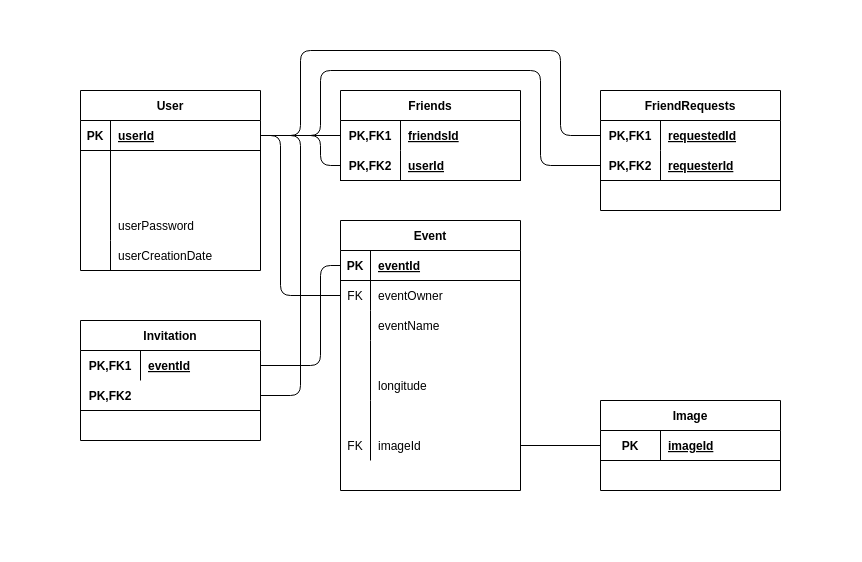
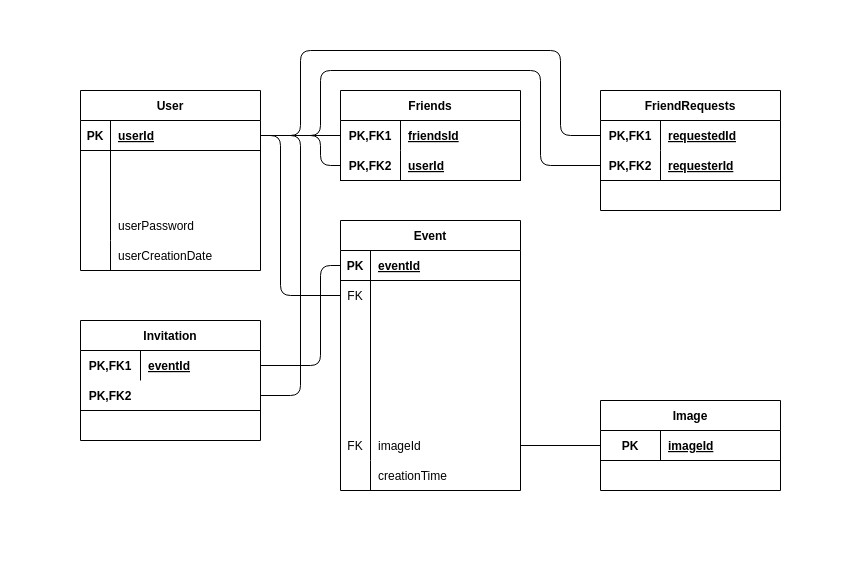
  <mxCell id="0" />
  <mxCell id="1" parent="0" />
  <mxCell id="2" value="" style="rounded=0;whiteSpace=wrap;html=1;strokeColor=none;" vertex="1" parent="1"><mxGeometry x="20" y="20" width="820" height="520" as="geometry" /></mxCell>
  <mxCell id="3" value="User" style="shape=table;startSize=30;container=1;collapsible=1;childLayout=tableLayout;fixedRows=1;rowLines=0;fontStyle=1;align=center;resizeLast=1;" vertex="1" parent="1"><mxGeometry x="80" y="90" width="180" height="180" as="geometry" /></mxCell>
  <mxCell id="4" value="" style="shape=partialRectangle;collapsible=0;dropTarget=0;pointerEvents=0;fillColor=none;top=0;left=0;bottom=1;right=0;points=[[0,0.5],[1,0.5]];portConstraint=eastwest;" vertex="1" parent="3"><mxGeometry y="30" width="180" height="30" as="geometry" /></mxCell>
  <mxCell id="5" value="PK" style="shape=partialRectangle;connectable=0;fillColor=none;top=0;left=0;bottom=0;right=0;fontStyle=1;overflow=hidden;" vertex="1" parent="4"><mxGeometry width="30" height="30" as="geometry" /></mxCell>
  <mxCell id="6" value="userId" style="shape=partialRectangle;connectable=0;fillColor=none;top=0;left=0;bottom=0;right=0;align=left;spacingLeft=6;fontStyle=5;overflow=hidden;" vertex="1" parent="4"><mxGeometry x="30" width="150" height="30" as="geometry" /></mxCell>
  <mxCell id="7" value="" style="shape=partialRectangle;collapsible=0;dropTarget=0;pointerEvents=0;fillColor=none;top=0;left=0;bottom=0;right=0;points=[[0,0.5],[1,0.5]];portConstraint=eastwest;" vertex="1" parent="3"><mxGeometry y="60" width="180" height="30" as="geometry" /></mxCell>
  <mxCell id="8" value="" style="shape=partialRectangle;connectable=0;fillColor=none;top=0;left=0;bottom=0;right=0;editable=1;overflow=hidden;" vertex="1" parent="7"><mxGeometry width="30" height="30" as="geometry" /></mxCell>
  <mxCell id="9" value="" style="shape=partialRectangle;collapsible=0;dropTarget=0;pointerEvents=0;fillColor=none;top=0;left=0;bottom=0;right=0;points=[[0,0.5],[1,0.5]];portConstraint=eastwest;" vertex="1" parent="3"><mxGeometry y="90" width="180" height="30" as="geometry" /></mxCell>
  <mxCell id="10" value="" style="shape=partialRectangle;connectable=0;fillColor=none;top=0;left=0;bottom=0;right=0;editable=1;overflow=hidden;" vertex="1" parent="9"><mxGeometry width="30" height="30" as="geometry" /></mxCell>
  <mxCell id="11" value="" style="shape=partialRectangle;collapsible=0;dropTarget=0;pointerEvents=0;fillColor=none;top=0;left=0;bottom=0;right=0;points=[[0,0.5],[1,0.5]];portConstraint=eastwest;" vertex="1" parent="3"><mxGeometry y="120" width="180" height="30" as="geometry" /></mxCell>
  <mxCell id="12" value="" style="shape=partialRectangle;connectable=0;fillColor=none;top=0;left=0;bottom=0;right=0;editable=1;overflow=hidden;" vertex="1" parent="11"><mxGeometry width="30" height="30" as="geometry" /></mxCell>
  <mxCell id="13" value="userPassword" style="shape=partialRectangle;connectable=0;fillColor=none;top=0;left=0;bottom=0;right=0;align=left;spacingLeft=6;overflow=hidden;" vertex="1" parent="11"><mxGeometry x="30" width="150" height="30" as="geometry" /></mxCell>
  <mxCell id="14" value="" style="shape=partialRectangle;collapsible=0;dropTarget=0;pointerEvents=0;fillColor=none;top=0;left=0;bottom=0;right=0;points=[[0,0.5],[1,0.5]];portConstraint=eastwest;" vertex="1" parent="3"><mxGeometry y="150" width="180" height="30" as="geometry" /></mxCell>
  <mxCell id="15" value="" style="shape=partialRectangle;connectable=0;fillColor=none;top=0;left=0;bottom=0;right=0;editable=1;overflow=hidden;" vertex="1" parent="14"><mxGeometry width="30" height="30" as="geometry" /></mxCell>
  <mxCell id="16" value="userCreationDate" style="shape=partialRectangle;connectable=0;fillColor=none;top=0;left=0;bottom=0;right=0;align=left;spacingLeft=6;overflow=hidden;" vertex="1" parent="14"><mxGeometry x="30" width="150" height="30" as="geometry" /></mxCell>
  <mxCell id="17" value="Event" style="shape=table;startSize=30;container=1;collapsible=1;childLayout=tableLayout;fixedRows=1;rowLines=0;fontStyle=1;align=center;resizeLast=1;" vertex="1" parent="1"><mxGeometry x="340" y="220" width="180" height="270" as="geometry" /></mxCell>
  <mxCell id="18" value="" style="shape=partialRectangle;collapsible=0;dropTarget=0;pointerEvents=0;fillColor=none;top=0;left=0;bottom=1;right=0;points=[[0,0.5],[1,0.5]];portConstraint=eastwest;" vertex="1" parent="17"><mxGeometry y="30" width="180" height="30" as="geometry" /></mxCell>
  <mxCell id="19" value="PK" style="shape=partialRectangle;connectable=0;fillColor=none;top=0;left=0;bottom=0;right=0;fontStyle=1;overflow=hidden;" vertex="1" parent="18"><mxGeometry width="30" height="30" as="geometry" /></mxCell>
  <mxCell id="20" value="eventId" style="shape=partialRectangle;connectable=0;fillColor=none;top=0;left=0;bottom=0;right=0;align=left;spacingLeft=6;fontStyle=5;overflow=hidden;" vertex="1" parent="18"><mxGeometry x="30" width="150" height="30" as="geometry" /></mxCell>
  <mxCell id="21" value="" style="shape=partialRectangle;collapsible=0;dropTarget=0;pointerEvents=0;fillColor=none;top=0;left=0;bottom=0;right=0;points=[[0,0.5],[1,0.5]];portConstraint=eastwest;" vertex="1" parent="17"><mxGeometry y="60" width="180" height="30" as="geometry" /></mxCell>
  <mxCell id="22" value="FK" style="shape=partialRectangle;connectable=0;fillColor=none;top=0;left=0;bottom=0;right=0;editable=1;overflow=hidden;" vertex="1" parent="21"><mxGeometry width="30" height="30" as="geometry" /></mxCell>
- <mxCell id="23" value="eventOwner" style="shape=partialRectangle;connectable=0;fillColor=none;top=0;left=0;bottom=0;right=0;align=left;spacingLeft=6;overflow=hidden;" vertex="1" parent="21"><mxGeometry x="30" width="150" height="30" as="geometry" /></mxCell>
  <mxCell id="24" value="" style="shape=partialRectangle;collapsible=0;dropTarget=0;pointerEvents=0;fillColor=none;top=0;left=0;bottom=0;right=0;points=[[0,0.5],[1,0.5]];portConstraint=eastwest;" vertex="1" parent="17"><mxGeometry y="90" width="180" height="30" as="geometry" /></mxCell>
  <mxCell id="25" value="" style="shape=partialRectangle;connectable=0;fillColor=none;top=0;left=0;bottom=0;right=0;editable=1;overflow=hidden;" vertex="1" parent="24"><mxGeometry width="30" height="30" as="geometry" /></mxCell>
- <mxCell id="26" value="eventName" style="shape=partialRectangle;connectable=0;fillColor=none;top=0;left=0;bottom=0;right=0;align=left;spacingLeft=6;overflow=hidden;" vertex="1" parent="24"><mxGeometry x="30" width="150" height="30" as="geometry" /></mxCell>
  <mxCell id="27" value="" style="shape=partialRectangle;collapsible=0;dropTarget=0;pointerEvents=0;fillColor=none;top=0;left=0;bottom=0;right=0;points=[[0,0.5],[1,0.5]];portConstraint=eastwest;" vertex="1" parent="17"><mxGeometry y="120" width="180" height="30" as="geometry" /></mxCell>
  <mxCell id="28" value="" style="shape=partialRectangle;connectable=0;fillColor=none;top=0;left=0;bottom=0;right=0;editable=1;overflow=hidden;" vertex="1" parent="27"><mxGeometry width="30" height="30" as="geometry" /></mxCell>
  <mxCell id="29" value="" style="shape=partialRectangle;collapsible=0;dropTarget=0;pointerEvents=0;fillColor=none;top=0;left=0;bottom=0;right=0;points=[[0,0.5],[1,0.5]];portConstraint=eastwest;" vertex="1" parent="17"><mxGeometry y="150" width="180" height="30" as="geometry" /></mxCell>
  <mxCell id="30" value="" style="shape=partialRectangle;connectable=0;fillColor=none;top=0;left=0;bottom=0;right=0;editable=1;overflow=hidden;" vertex="1" parent="29"><mxGeometry width="30" height="30" as="geometry" /></mxCell>
- <mxCell id="31" value="longitude" style="shape=partialRectangle;connectable=0;fillColor=none;top=0;left=0;bottom=0;right=0;align=left;spacingLeft=6;overflow=hidden;" vertex="1" parent="29"><mxGeometry x="30" width="150" height="30" as="geometry" /></mxCell>
  <mxCell id="32" value="" style="shape=partialRectangle;collapsible=0;dropTarget=0;pointerEvents=0;fillColor=none;top=0;left=0;bottom=0;right=0;points=[[0,0.5],[1,0.5]];portConstraint=eastwest;" vertex="1" parent="17"><mxGeometry y="180" width="180" height="30" as="geometry" /></mxCell>
  <mxCell id="33" value="" style="shape=partialRectangle;connectable=0;fillColor=none;top=0;left=0;bottom=0;right=0;editable=1;overflow=hidden;" vertex="1" parent="32"><mxGeometry width="30" height="30" as="geometry" /></mxCell>
  <mxCell id="34" value="" style="shape=partialRectangle;collapsible=0;dropTarget=0;pointerEvents=0;fillColor=none;top=0;left=0;bottom=0;right=0;points=[[0,0.5],[1,0.5]];portConstraint=eastwest;" vertex="1" parent="17"><mxGeometry y="210" width="180" height="30" as="geometry" /></mxCell>
  <mxCell id="35" value="FK" style="shape=partialRectangle;connectable=0;fillColor=none;top=0;left=0;bottom=0;right=0;editable=1;overflow=hidden;" vertex="1" parent="34"><mxGeometry width="30" height="30" as="geometry" /></mxCell>
  <mxCell id="36" value="imageId" style="shape=partialRectangle;connectable=0;fillColor=none;top=0;left=0;bottom=0;right=0;align=left;spacingLeft=6;overflow=hidden;" vertex="1" parent="34"><mxGeometry x="30" width="150" height="30" as="geometry" /></mxCell>
  <mxCell id="37" value="" style="shape=partialRectangle;collapsible=0;dropTarget=0;pointerEvents=0;fillColor=none;top=0;left=0;bottom=0;right=0;points=[[0,0.5],[1,0.5]];portConstraint=eastwest;" vertex="1" parent="17"><mxGeometry y="240" width="180" height="30" as="geometry" /></mxCell>
  <mxCell id="38" value="" style="shape=partialRectangle;connectable=0;fillColor=none;top=0;left=0;bottom=0;right=0;editable=1;overflow=hidden;" vertex="1" parent="37"><mxGeometry width="30" height="30" as="geometry" /></mxCell>
+ <mxCell id="39" value="creationTime" style="shape=partialRectangle;connectable=0;fillColor=none;top=0;left=0;bottom=0;right=0;align=left;spacingLeft=6;overflow=hidden;" vertex="1" parent="37"><mxGeometry x="30" width="150" height="30" as="geometry" /></mxCell>
  <mxCell id="40" value="Friends" style="shape=table;startSize=30;container=1;collapsible=1;childLayout=tableLayout;fixedRows=1;rowLines=0;fontStyle=1;align=center;resizeLast=1;" vertex="1" parent="1"><mxGeometry x="340" y="90" width="180" height="90" as="geometry" /></mxCell>
  <mxCell id="41" value="" style="shape=partialRectangle;collapsible=0;dropTarget=0;pointerEvents=0;fillColor=none;top=0;left=0;bottom=0;right=0;points=[[0,0.5],[1,0.5]];portConstraint=eastwest;" vertex="1" parent="40"><mxGeometry y="30" width="180" height="30" as="geometry" /></mxCell>
  <mxCell id="42" value="PK,FK1" style="shape=partialRectangle;connectable=0;fillColor=none;top=0;left=0;bottom=0;right=0;fontStyle=1;overflow=hidden;" vertex="1" parent="41"><mxGeometry width="60" height="30" as="geometry" /></mxCell>
  <mxCell id="43" value="friendsId" style="shape=partialRectangle;connectable=0;fillColor=none;top=0;left=0;bottom=0;right=0;align=left;spacingLeft=6;fontStyle=5;overflow=hidden;" vertex="1" parent="41"><mxGeometry x="60" width="120" height="30" as="geometry" /></mxCell>
  <mxCell id="44" value="" style="shape=partialRectangle;collapsible=0;dropTarget=0;pointerEvents=0;fillColor=none;top=0;left=0;bottom=1;right=0;points=[[0,0.5],[1,0.5]];portConstraint=eastwest;" vertex="1" parent="40"><mxGeometry y="60" width="180" height="30" as="geometry" /></mxCell>
  <mxCell id="45" value="PK,FK2" style="shape=partialRectangle;connectable=0;fillColor=none;top=0;left=0;bottom=0;right=0;fontStyle=1;overflow=hidden;" vertex="1" parent="44"><mxGeometry width="60" height="30" as="geometry" /></mxCell>
  <mxCell id="46" value="userId" style="shape=partialRectangle;connectable=0;fillColor=none;top=0;left=0;bottom=0;right=0;align=left;spacingLeft=6;fontStyle=5;overflow=hidden;" vertex="1" parent="44"><mxGeometry x="60" width="120" height="30" as="geometry" /></mxCell>
  <mxCell id="47" value="Image" style="shape=table;startSize=30;container=1;collapsible=1;childLayout=tableLayout;fixedRows=1;rowLines=0;fontStyle=1;align=center;resizeLast=1;" vertex="1" parent="1"><mxGeometry x="600" y="400" width="180" height="90" as="geometry" /></mxCell>
  <mxCell id="48" value="" style="shape=partialRectangle;collapsible=0;dropTarget=0;pointerEvents=0;fillColor=none;top=0;left=0;bottom=1;right=0;points=[[0,0.5],[1,0.5]];portConstraint=eastwest;" vertex="1" parent="47"><mxGeometry y="30" width="180" height="30" as="geometry" /></mxCell>
  <mxCell id="49" value="PK" style="shape=partialRectangle;connectable=0;fillColor=none;top=0;left=0;bottom=0;right=0;fontStyle=1;overflow=hidden;" vertex="1" parent="48"><mxGeometry width="60" height="30" as="geometry" /></mxCell>
  <mxCell id="50" value="imageId" style="shape=partialRectangle;connectable=0;fillColor=none;top=0;left=0;bottom=0;right=0;align=left;spacingLeft=6;fontStyle=5;overflow=hidden;" vertex="1" parent="48"><mxGeometry x="60" width="120" height="30" as="geometry" /></mxCell>
  <mxCell id="51" value="" style="shape=partialRectangle;collapsible=0;dropTarget=0;pointerEvents=0;fillColor=none;top=0;left=0;bottom=0;right=0;points=[[0,0.5],[1,0.5]];portConstraint=eastwest;" vertex="1" parent="47"><mxGeometry y="60" width="180" height="30" as="geometry" /></mxCell>
  <mxCell id="52" value="" style="shape=partialRectangle;connectable=0;fillColor=none;top=0;left=0;bottom=0;right=0;editable=1;overflow=hidden;" vertex="1" parent="51"><mxGeometry width="60" height="30" as="geometry" /></mxCell>
  <mxCell id="53" value="" style="endArrow=none;html=1;rounded=0;exitX=1;exitY=0.5;exitDx=0;exitDy=0;entryX=0;entryY=0.5;entryDx=0;entryDy=0;" edge="1" parent="1" source="34" target="48"><mxGeometry relative="1" as="geometry"><mxPoint x="330" y="550" as="sourcePoint" /><mxPoint x="490" y="550" as="targetPoint" /></mxGeometry></mxCell>
  <mxCell id="54" value="Invitation" style="shape=table;startSize=30;container=1;collapsible=1;childLayout=tableLayout;fixedRows=1;rowLines=0;fontStyle=1;align=center;resizeLast=1;" vertex="1" parent="1"><mxGeometry x="80" y="320" width="180" height="120" as="geometry" /></mxCell>
  <mxCell id="55" value="" style="shape=partialRectangle;collapsible=0;dropTarget=0;pointerEvents=0;fillColor=none;top=0;left=0;bottom=0;right=0;points=[[0,0.5],[1,0.5]];portConstraint=eastwest;" vertex="1" parent="54"><mxGeometry y="30" width="180" height="30" as="geometry" /></mxCell>
  <mxCell id="56" value="PK,FK1" style="shape=partialRectangle;connectable=0;fillColor=none;top=0;left=0;bottom=0;right=0;fontStyle=1;overflow=hidden;" vertex="1" parent="55"><mxGeometry width="60" height="30" as="geometry" /></mxCell>
  <mxCell id="57" value="eventId" style="shape=partialRectangle;connectable=0;fillColor=none;top=0;left=0;bottom=0;right=0;align=left;spacingLeft=6;fontStyle=5;overflow=hidden;" vertex="1" parent="55"><mxGeometry x="60" width="120" height="30" as="geometry" /></mxCell>
  <mxCell id="58" value="" style="shape=partialRectangle;collapsible=0;dropTarget=0;pointerEvents=0;fillColor=none;top=0;left=0;bottom=1;right=0;points=[[0,0.5],[1,0.5]];portConstraint=eastwest;" vertex="1" parent="54"><mxGeometry y="60" width="180" height="30" as="geometry" /></mxCell>
  <mxCell id="59" value="PK,FK2" style="shape=partialRectangle;connectable=0;fillColor=none;top=0;left=0;bottom=0;right=0;fontStyle=1;overflow=hidden;" vertex="1" parent="58"><mxGeometry width="60" height="30" as="geometry" /></mxCell>
  <mxCell id="60" value="" style="shape=partialRectangle;collapsible=0;dropTarget=0;pointerEvents=0;fillColor=none;top=0;left=0;bottom=0;right=0;points=[[0,0.5],[1,0.5]];portConstraint=eastwest;" vertex="1" parent="54"><mxGeometry y="90" width="180" height="30" as="geometry" /></mxCell>
  <mxCell id="61" value="" style="shape=partialRectangle;connectable=0;fillColor=none;top=0;left=0;bottom=0;right=0;editable=1;overflow=hidden;" vertex="1" parent="60"><mxGeometry width="60" height="30" as="geometry" /></mxCell>
  <mxCell id="62" value="" style="endArrow=none;html=1;entryX=1;entryY=0.5;entryDx=0;entryDy=0;exitX=1;exitY=0.5;exitDx=0;exitDy=0;" edge="1" parent="1" source="4" target="58"><mxGeometry width="50" height="50" relative="1" as="geometry"><mxPoint x="240" y="550" as="sourcePoint" /><mxPoint x="290" y="500" as="targetPoint" /><Array as="points"><mxPoint x="300" y="135" /><mxPoint x="300" y="395" /></Array></mxGeometry></mxCell>
  <mxCell id="63" value="" style="endArrow=none;html=1;entryX=1;entryY=0.5;entryDx=0;entryDy=0;exitX=0;exitY=0.5;exitDx=0;exitDy=0;" edge="1" parent="1" source="18" target="55"><mxGeometry width="50" height="50" relative="1" as="geometry"><mxPoint x="250" y="530" as="sourcePoint" /><mxPoint x="300" y="480" as="targetPoint" /><Array as="points"><mxPoint x="320" y="265" /><mxPoint x="320" y="365" /></Array></mxGeometry></mxCell>
  <mxCell id="64" value="" style="endArrow=none;html=1;exitX=0;exitY=0.5;exitDx=0;exitDy=0;entryX=1;entryY=0.5;entryDx=0;entryDy=0;" edge="1" parent="1" source="41" target="4"><mxGeometry width="50" height="50" relative="1" as="geometry"><mxPoint x="680" y="300" as="sourcePoint" /><mxPoint x="730" y="250" as="targetPoint" /></mxGeometry></mxCell>
  <mxCell id="65" value="" style="endArrow=none;html=1;exitX=0;exitY=0.5;exitDx=0;exitDy=0;entryX=1;entryY=0.5;entryDx=0;entryDy=0;" edge="1" parent="1" source="44" target="4"><mxGeometry width="50" height="50" relative="1" as="geometry"><mxPoint x="600" y="230" as="sourcePoint" /><mxPoint x="650" y="180" as="targetPoint" /><Array as="points"><mxPoint x="320" y="165" /><mxPoint x="320" y="135" /></Array></mxGeometry></mxCell>
  <mxCell id="66" value="" style="endArrow=none;html=1;entryX=0;entryY=0.5;entryDx=0;entryDy=0;exitX=1;exitY=0.5;exitDx=0;exitDy=0;" edge="1" parent="1" source="4" target="21"><mxGeometry width="50" height="50" relative="1" as="geometry"><mxPoint x="330" y="370" as="sourcePoint" /><mxPoint x="380" y="320" as="targetPoint" /><Array as="points"><mxPoint x="280" y="135" /><mxPoint x="280" y="295" /></Array></mxGeometry></mxCell>
  <mxCell id="67" value="FriendRequests" style="shape=table;startSize=30;container=1;collapsible=1;childLayout=tableLayout;fixedRows=1;rowLines=0;fontStyle=1;align=center;resizeLast=1;" vertex="1" parent="1"><mxGeometry x="600" y="90" width="180" height="120" as="geometry" /></mxCell>
  <mxCell id="68" value="" style="shape=partialRectangle;collapsible=0;dropTarget=0;pointerEvents=0;fillColor=none;top=0;left=0;bottom=0;right=0;points=[[0,0.5],[1,0.5]];portConstraint=eastwest;" vertex="1" parent="67"><mxGeometry y="30" width="180" height="30" as="geometry" /></mxCell>
  <mxCell id="69" value="PK,FK1" style="shape=partialRectangle;connectable=0;fillColor=none;top=0;left=0;bottom=0;right=0;fontStyle=1;overflow=hidden;" vertex="1" parent="68"><mxGeometry width="60" height="30" as="geometry" /></mxCell>
  <mxCell id="70" value="requestedId" style="shape=partialRectangle;connectable=0;fillColor=none;top=0;left=0;bottom=0;right=0;align=left;spacingLeft=6;fontStyle=5;overflow=hidden;" vertex="1" parent="68"><mxGeometry x="60" width="120" height="30" as="geometry" /></mxCell>
  <mxCell id="71" value="" style="shape=partialRectangle;collapsible=0;dropTarget=0;pointerEvents=0;fillColor=none;top=0;left=0;bottom=1;right=0;points=[[0,0.5],[1,0.5]];portConstraint=eastwest;" vertex="1" parent="67"><mxGeometry y="60" width="180" height="30" as="geometry" /></mxCell>
  <mxCell id="72" value="PK,FK2" style="shape=partialRectangle;connectable=0;fillColor=none;top=0;left=0;bottom=0;right=0;fontStyle=1;overflow=hidden;" vertex="1" parent="71"><mxGeometry width="60" height="30" as="geometry" /></mxCell>
  <mxCell id="73" value="requesterId" style="shape=partialRectangle;connectable=0;fillColor=none;top=0;left=0;bottom=0;right=0;align=left;spacingLeft=6;fontStyle=5;overflow=hidden;" vertex="1" parent="71"><mxGeometry x="60" width="120" height="30" as="geometry" /></mxCell>
  <mxCell id="74" value="" style="shape=partialRectangle;collapsible=0;dropTarget=0;pointerEvents=0;fillColor=none;top=0;left=0;bottom=0;right=0;points=[[0,0.5],[1,0.5]];portConstraint=eastwest;" vertex="1" parent="67"><mxGeometry y="90" width="180" height="30" as="geometry" /></mxCell>
  <mxCell id="75" value="" style="shape=partialRectangle;connectable=0;fillColor=none;top=0;left=0;bottom=0;right=0;editable=1;overflow=hidden;" vertex="1" parent="74"><mxGeometry width="60" height="30" as="geometry" /></mxCell>
  <mxCell id="76" value="" style="endArrow=none;html=1;entryX=0;entryY=0.5;entryDx=0;entryDy=0;exitX=1;exitY=0.5;exitDx=0;exitDy=0;" edge="1" parent="1" source="4" target="68"><mxGeometry width="50" height="50" relative="1" as="geometry"><mxPoint x="530" y="250" as="sourcePoint" /><mxPoint x="580" y="200" as="targetPoint" /><Array as="points"><mxPoint x="300" y="135" /><mxPoint x="300" y="50" /><mxPoint x="560" y="50" /><mxPoint x="560" y="135" /></Array></mxGeometry></mxCell>
  <mxCell id="77" value="" style="endArrow=none;html=1;entryX=0;entryY=0.5;entryDx=0;entryDy=0;exitX=1;exitY=0.5;exitDx=0;exitDy=0;" edge="1" parent="1" source="4" target="71"><mxGeometry width="50" height="50" relative="1" as="geometry"><mxPoint x="500" y="270" as="sourcePoint" /><mxPoint x="550" y="220" as="targetPoint" /><Array as="points"><mxPoint x="320" y="135" /><mxPoint x="320" y="70" /><mxPoint x="540" y="70" /><mxPoint x="540" y="165" /></Array></mxGeometry></mxCell>
